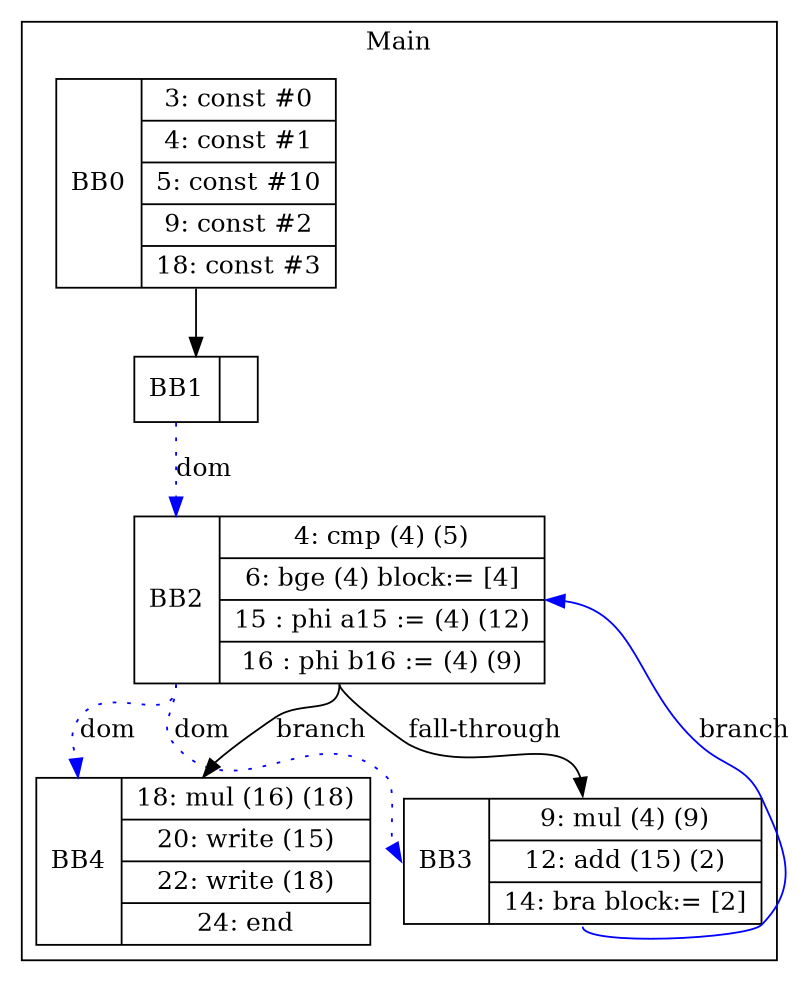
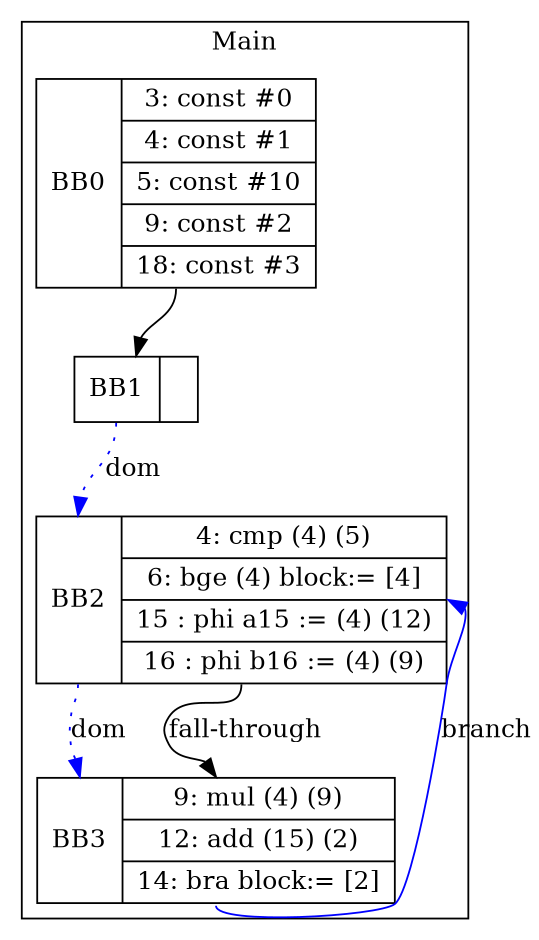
  digraph {
    node [shape=record]
    edge [headport=n tailport=s color=blue]
    n1 [label="<b>BB0|{3: const #0|4: const #1|5: const #10|9: const #2|18: const #3}"]
    n2 [label="<b>BB1|}"]
    n3 [label="<b>BB2|{4: cmp (4) (5)|6: bge (4) block:= [4]|15 : phi a15 := (4) (12)|16 : phi b16 := (4) (9)}"]
    n4 [label="<b>BB3|{9: mul (4) (9)|12: add (15) (2)|14: bra block:= [2]}"]
-   n5 [label="<b>BB4|{18: mul (16) (18)|20: write (15)|22: write (18)|24: end}"]
    subgraph cluster_1 {
      label=Main
      n1
      n2
      n3
      n4
-     n5
    }
    n1 -> n2 [color=""]
    n2 -> n3 [headport=b label=dom style=dotted tailport=b]
    n3 -> n4 [headport=b label=dom style=dotted tailport=b]
    n3 -> n4 [label="fall-through" color=""]
-   n3 -> n5 [headport=b label=dom style=dotted tailport=b]
-   n3 -> n5 [label=branch color=""]
    n4 -> n3 [headport=e label=branch]
  }
